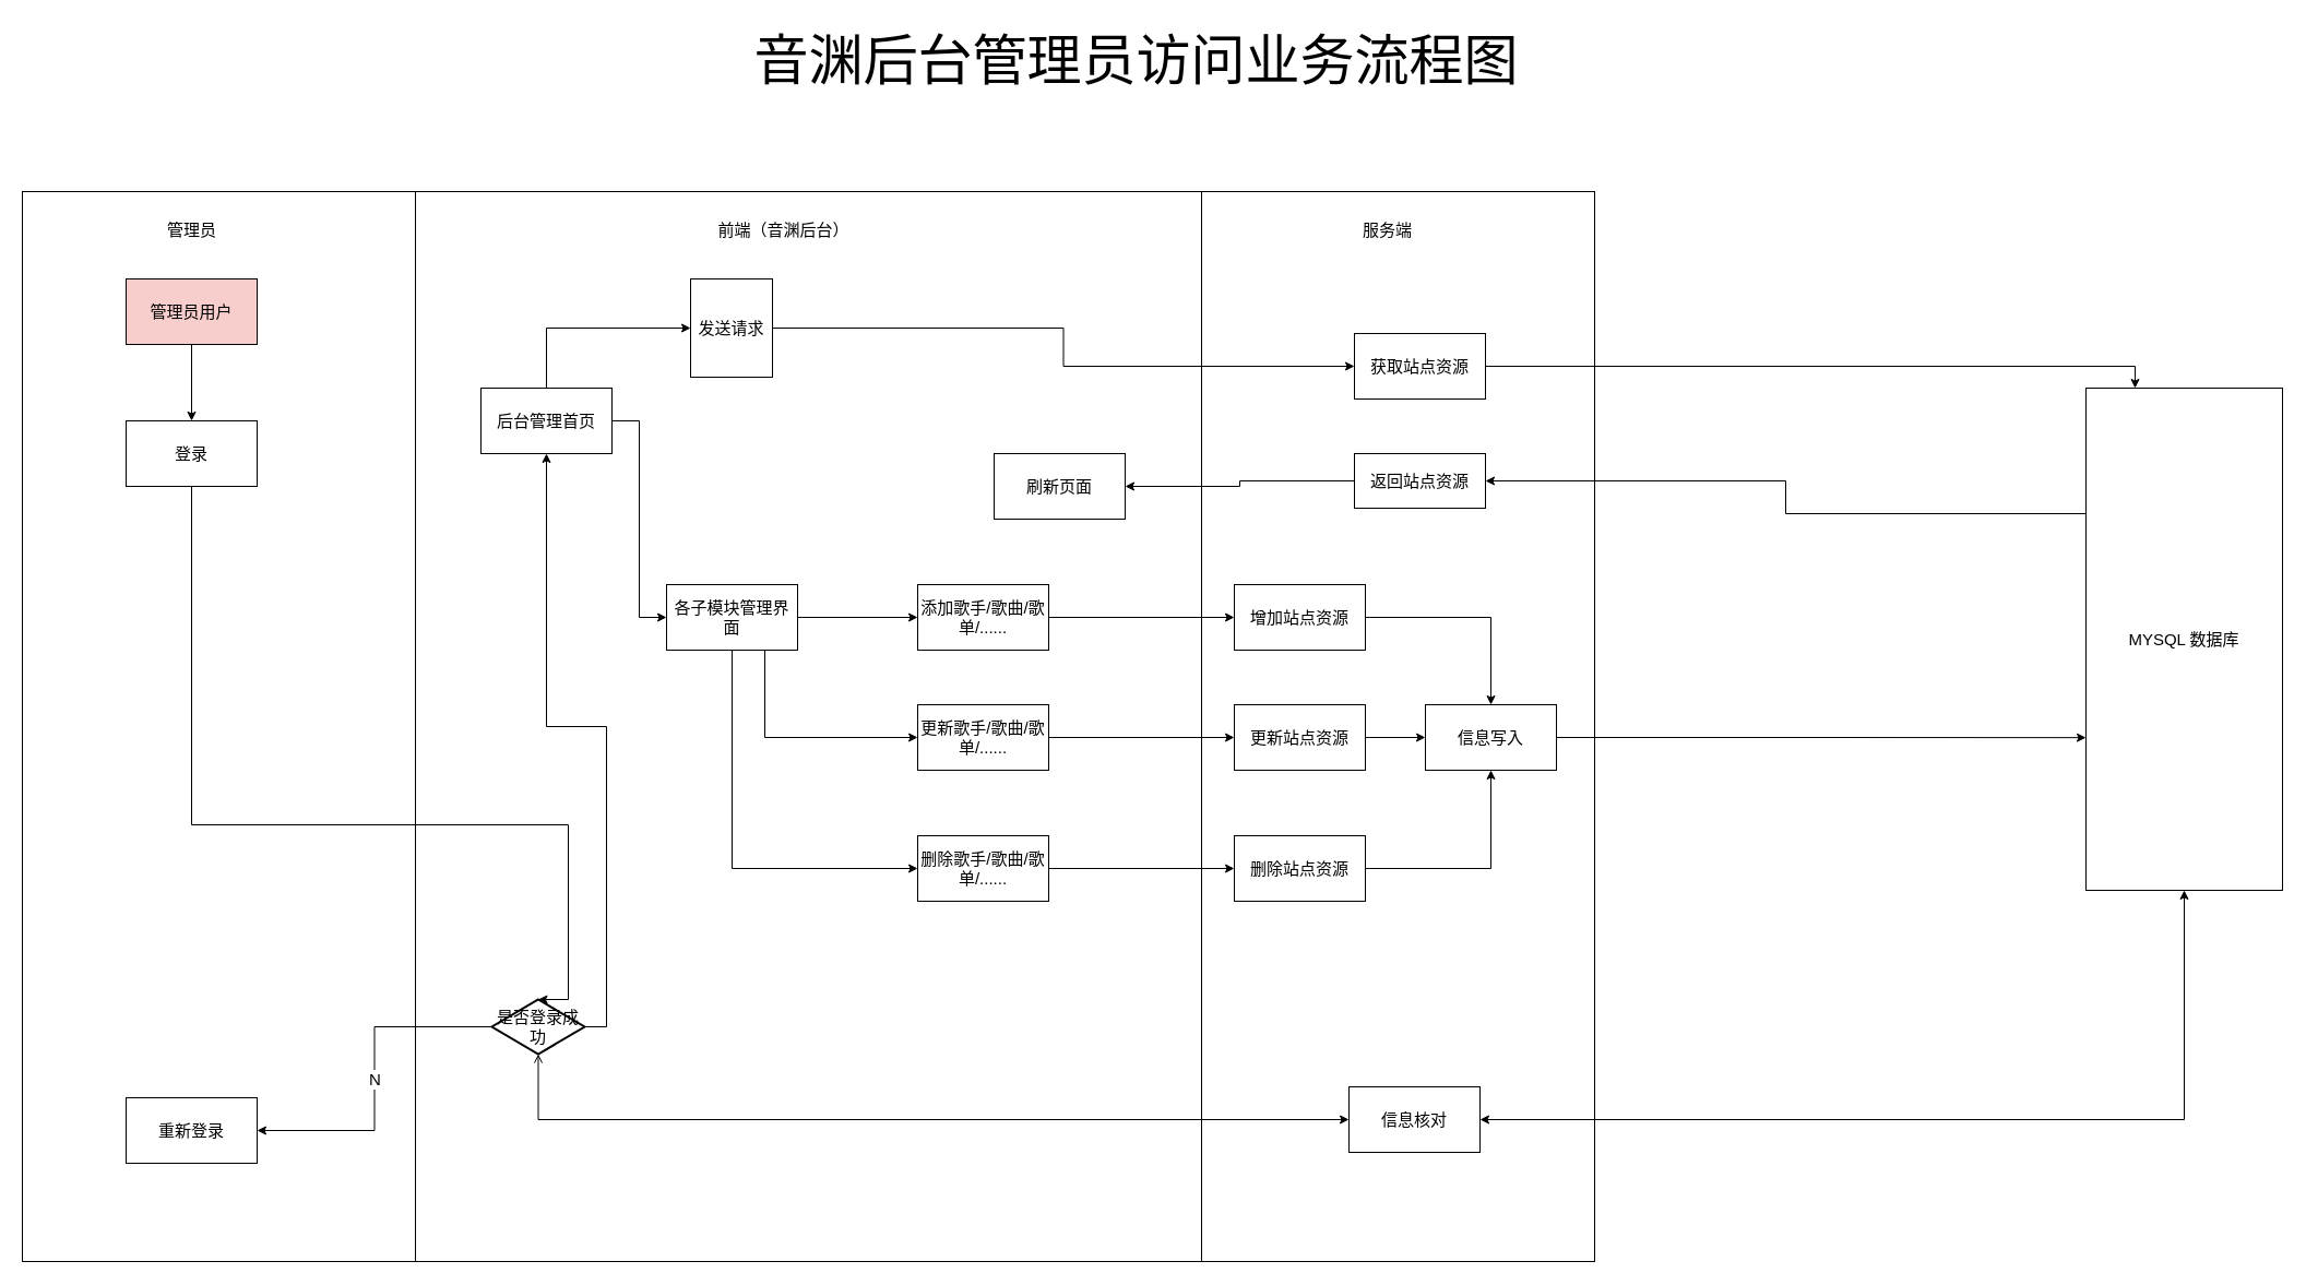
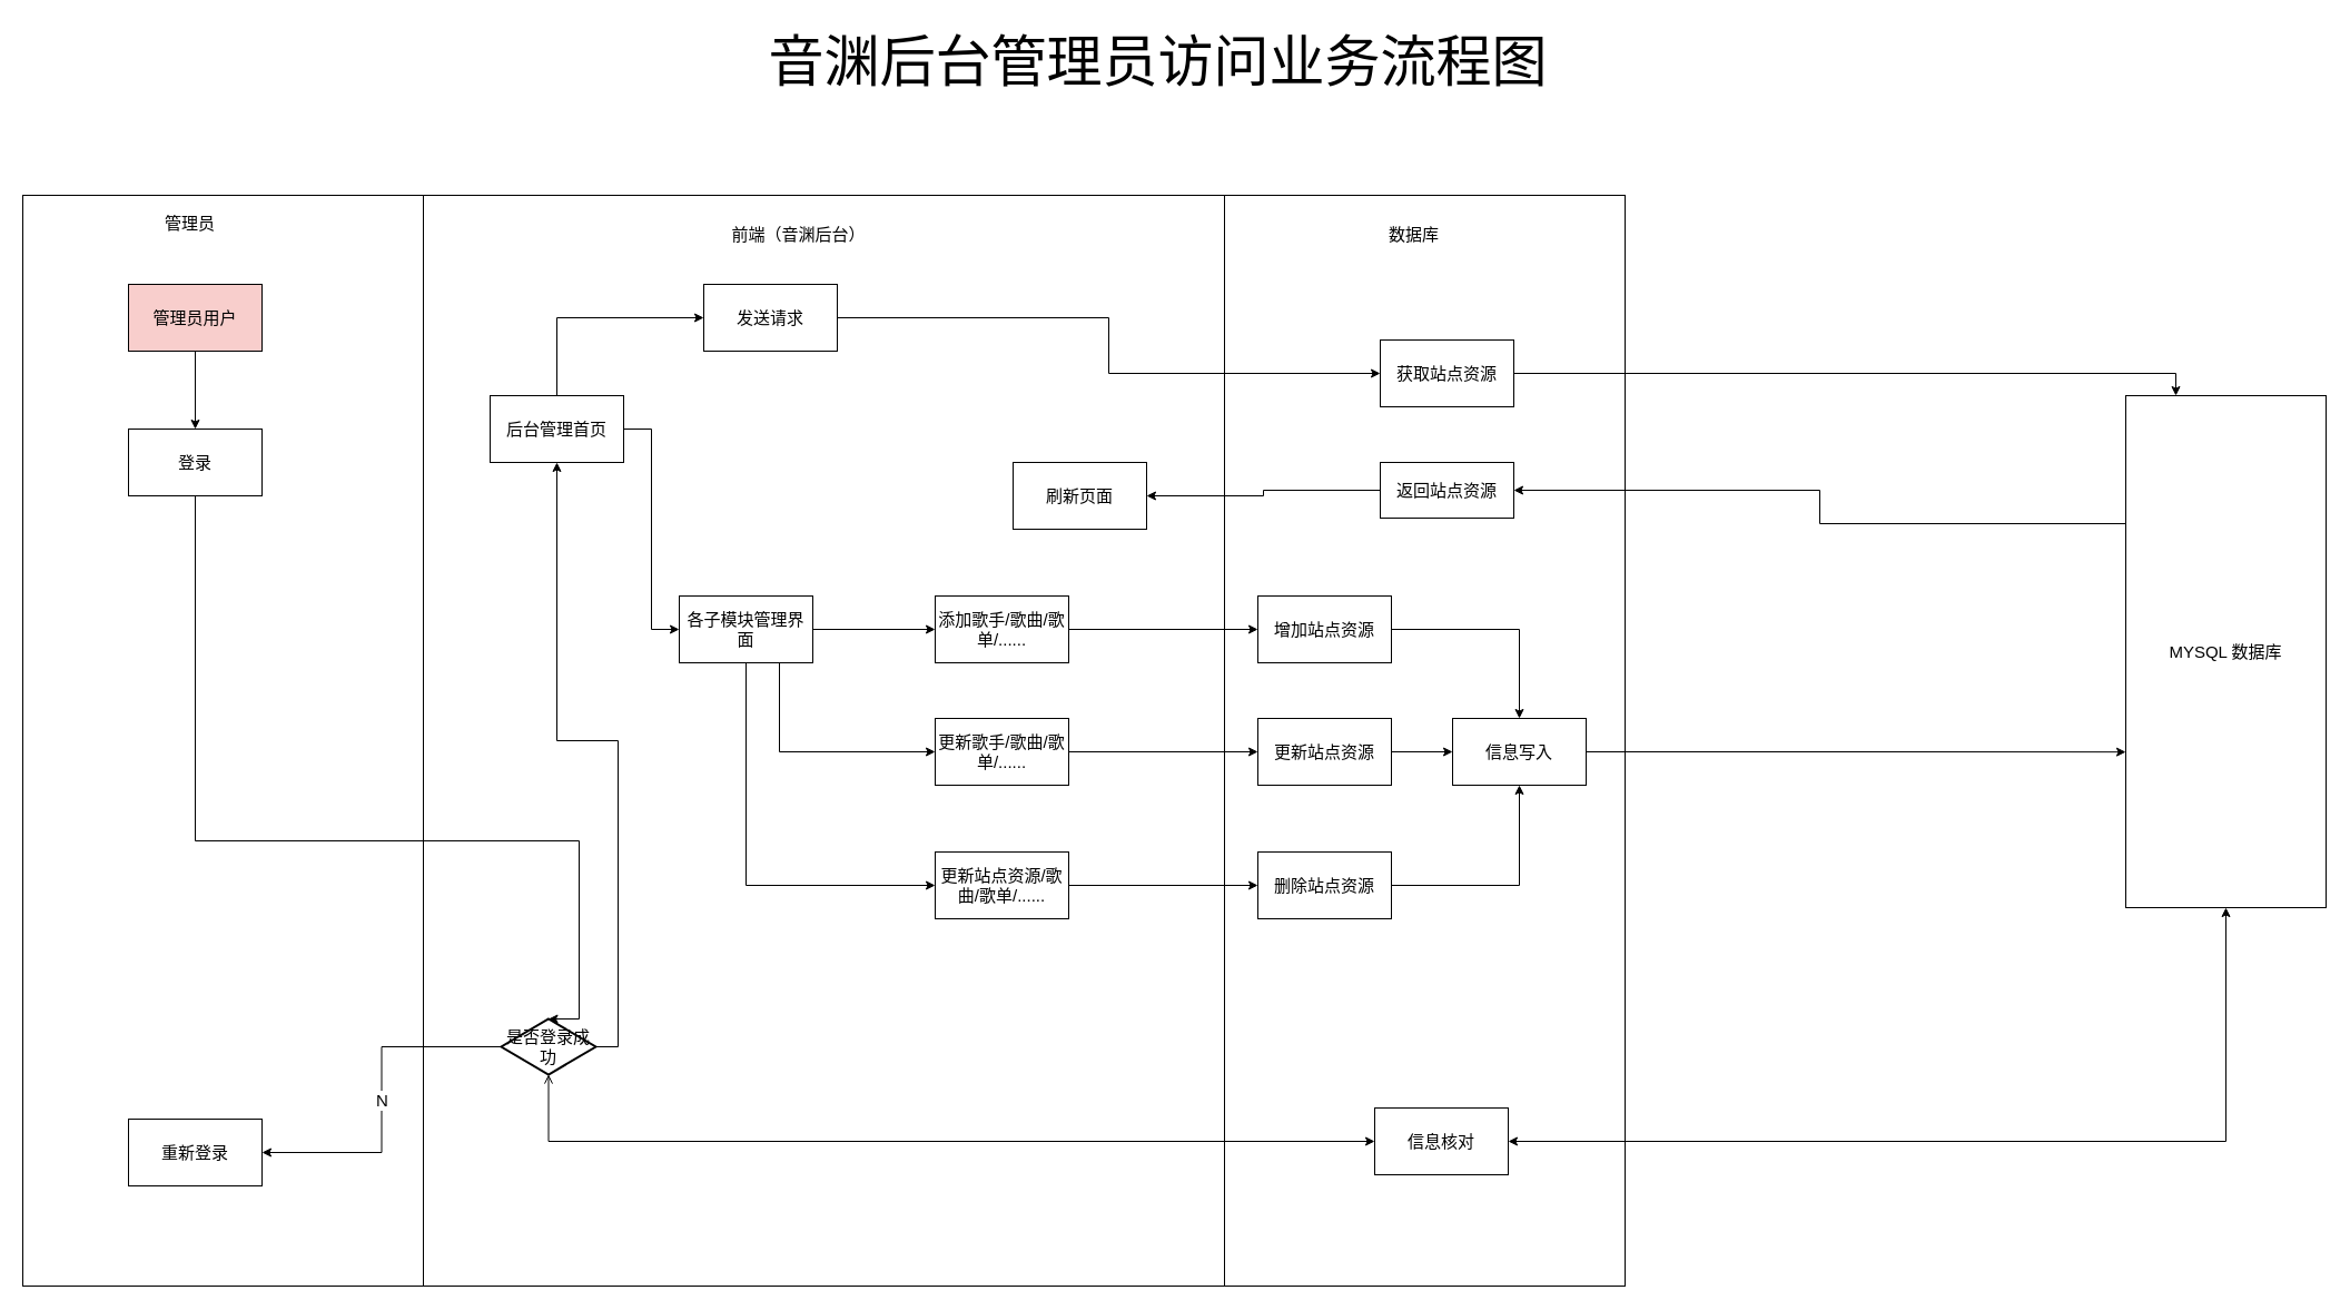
  <mxCell id="0" />
  <mxCell id="1" parent="0" />
  <mxCell id="2" value="" style="rounded=0;whiteSpace=wrap;html=1;fontSize=15;" vertex="1" parent="1"><mxGeometry x="20" y="175" width="1440" height="980" as="geometry" /></mxCell>
  <mxCell id="3" value="" style="endArrow=none;html=1;rounded=0;entryX=0.25;entryY=0;entryDx=0;entryDy=0;exitX=0.25;exitY=1;exitDx=0;exitDy=0;fontSize=15;" edge="1" parent="1" source="2" target="2"><mxGeometry width="50" height="50" relative="1" as="geometry"><mxPoint x="660" y="565" as="sourcePoint" /><mxPoint x="710" y="515" as="targetPoint" /></mxGeometry></mxCell>
  <mxCell id="4" value="" style="endArrow=none;html=1;rounded=0;entryX=0.75;entryY=0;entryDx=0;entryDy=0;exitX=0.75;exitY=1;exitDx=0;exitDy=0;fontSize=15;" edge="1" parent="1" source="2" target="2"><mxGeometry width="50" height="50" relative="1" as="geometry"><mxPoint x="660" y="405" as="sourcePoint" /><mxPoint x="710" y="355" as="targetPoint" /></mxGeometry></mxCell>
- <mxCell id="5" value="管理员" style="text;html=1;resizable=0;autosize=1;align=center;verticalAlign=middle;points=[];fillColor=none;strokeColor=none;rounded=0;fontSize=15;" vertex="1" parent="1"><mxGeometry x="140" y="195" width="70" height="30" as="geometry" /></mxCell>
+ <mxCell id="5" value="管理员" style="text;html=1;resizable=0;autosize=1;align=center;verticalAlign=middle;points=[];fillColor=none;strokeColor=none;rounded=0;fontSize=15;" vertex="1" parent="1"><mxGeometry x="135" y="185" width="70" height="30" as="geometry" /></mxCell>
  <mxCell id="6" value="前端（音渊后台）" style="text;html=1;resizable=0;autosize=1;align=center;verticalAlign=middle;points=[];fillColor=none;strokeColor=none;rounded=0;fontSize=15;" vertex="1" parent="1"><mxGeometry x="647" y="195" width="140" height="30" as="geometry" /></mxCell>
- <mxCell id="7" value="服务端" style="text;html=1;resizable=0;autosize=1;align=center;verticalAlign=middle;points=[];fillColor=none;strokeColor=none;rounded=0;fontSize=15;" vertex="1" parent="1"><mxGeometry x="1235" y="195" width="70" height="30" as="geometry" /></mxCell>
+ <mxCell id="7" value="数据库" style="text;html=1;resizable=0;autosize=1;align=center;verticalAlign=middle;points=[];fillColor=none;strokeColor=none;rounded=0;fontSize=15;" vertex="1" parent="1"><mxGeometry x="1235" y="195" width="70" height="30" as="geometry" /></mxCell>
  <mxCell id="8" style="edgeStyle=orthogonalEdgeStyle;rounded=0;orthogonalLoop=1;jettySize=auto;html=1;exitX=0;exitY=0.25;exitDx=0;exitDy=0;entryX=1;entryY=0.5;entryDx=0;entryDy=0;startArrow=none;startFill=0;fontSize=15;" edge="1" parent="1" source="9" target="30"><mxGeometry relative="1" as="geometry" /></mxCell>
  <mxCell id="9" value="MYSQL 数据库" style="rounded=0;whiteSpace=wrap;html=1;fontSize=15;" vertex="1" parent="1"><mxGeometry x="1910" y="355" width="180" height="460" as="geometry" /></mxCell>
  <mxCell id="10" value="音渊后台管理员访问业务流程图" style="text;html=1;resizable=0;autosize=1;align=center;verticalAlign=middle;points=[];fillColor=none;strokeColor=none;rounded=0;fontSize=50;fontFamily=Helvetica;" vertex="1" parent="1"><mxGeometry x="680" y="20" width="720" height="70" as="geometry" /></mxCell>
  <mxCell id="11" style="edgeStyle=orthogonalEdgeStyle;rounded=0;orthogonalLoop=1;jettySize=auto;html=1;exitX=0.5;exitY=1;exitDx=0;exitDy=0;entryX=0.5;entryY=0;entryDx=0;entryDy=0;startArrow=none;startFill=0;fontSize=15;" edge="1" parent="1" source="12" target="14"><mxGeometry relative="1" as="geometry" /></mxCell>
  <mxCell id="12" value="管理员用户" style="rounded=0;whiteSpace=wrap;html=1;fontSize=15;fillColor=#f8cecc;" vertex="1" parent="1"><mxGeometry x="115" y="255" width="120" height="60" as="geometry" /></mxCell>
  <mxCell id="13" style="edgeStyle=orthogonalEdgeStyle;rounded=0;orthogonalLoop=1;jettySize=auto;html=1;exitX=0.5;exitY=1;exitDx=0;exitDy=0;entryX=0.5;entryY=0;entryDx=0;entryDy=0;entryPerimeter=0;startArrow=none;startFill=0;fontSize=15;" edge="1" parent="1" source="14" target="18"><mxGeometry relative="1" as="geometry"><Array as="points"><mxPoint x="175" y="755" /><mxPoint x="520" y="755" /></Array></mxGeometry></mxCell>
  <mxCell id="14" value="登录" style="rounded=0;whiteSpace=wrap;html=1;fontSize=15;" vertex="1" parent="1"><mxGeometry x="115" y="385" width="120" height="60" as="geometry" /></mxCell>
  <mxCell id="15" value="N" style="edgeStyle=orthogonalEdgeStyle;rounded=0;orthogonalLoop=1;jettySize=auto;html=1;exitX=0;exitY=0.5;exitDx=0;exitDy=0;exitPerimeter=0;entryX=1;entryY=0.5;entryDx=0;entryDy=0;fontSize=15;" edge="1" parent="1" source="18" target="19"><mxGeometry relative="1" as="geometry" /></mxCell>
  <mxCell id="16" style="edgeStyle=orthogonalEdgeStyle;rounded=0;orthogonalLoop=1;jettySize=auto;html=1;exitX=0.5;exitY=1;exitDx=0;exitDy=0;exitPerimeter=0;entryX=0;entryY=0.5;entryDx=0;entryDy=0;startArrow=open;startFill=0;fontSize=15;" edge="1" parent="1" source="18" target="21"><mxGeometry relative="1" as="geometry" /></mxCell>
  <mxCell id="17" style="edgeStyle=orthogonalEdgeStyle;rounded=0;orthogonalLoop=1;jettySize=auto;html=1;exitX=1;exitY=0.5;exitDx=0;exitDy=0;exitPerimeter=0;entryX=0.5;entryY=1;entryDx=0;entryDy=0;startArrow=none;startFill=0;fontSize=15;" edge="1" parent="1" source="18" target="24"><mxGeometry relative="1" as="geometry" /></mxCell>
  <mxCell id="18" value="是否登录成功" style="strokeWidth=2;html=1;shape=mxgraph.flowchart.decision;whiteSpace=wrap;fontSize=15;" vertex="1" parent="1"><mxGeometry x="450" y="915" width="85" height="50" as="geometry" /></mxCell>
  <mxCell id="19" value="重新登录" style="rounded=0;whiteSpace=wrap;html=1;fontSize=15;" vertex="1" parent="1"><mxGeometry x="115" y="1005" width="120" height="60" as="geometry" /></mxCell>
  <mxCell id="20" style="edgeStyle=orthogonalEdgeStyle;rounded=0;orthogonalLoop=1;jettySize=auto;html=1;exitX=1;exitY=0.5;exitDx=0;exitDy=0;entryX=0.5;entryY=1;entryDx=0;entryDy=0;startArrow=classic;startFill=1;fontSize=15;" edge="1" parent="1" source="21" target="9"><mxGeometry relative="1" as="geometry" /></mxCell>
  <mxCell id="21" value="信息核对" style="rounded=0;whiteSpace=wrap;html=1;fontSize=15;" vertex="1" parent="1"><mxGeometry x="1235" y="995" width="120" height="60" as="geometry" /></mxCell>
  <mxCell id="22" style="edgeStyle=orthogonalEdgeStyle;rounded=0;orthogonalLoop=1;jettySize=auto;html=1;exitX=0.5;exitY=0;exitDx=0;exitDy=0;entryX=0;entryY=0.5;entryDx=0;entryDy=0;startArrow=none;startFill=0;fontSize=15;" edge="1" parent="1" source="24" target="26"><mxGeometry relative="1" as="geometry" /></mxCell>
  <mxCell id="23" style="edgeStyle=orthogonalEdgeStyle;rounded=0;orthogonalLoop=1;jettySize=auto;html=1;exitX=1;exitY=0.5;exitDx=0;exitDy=0;entryX=0;entryY=0.5;entryDx=0;entryDy=0;startArrow=none;startFill=0;fontSize=15;" edge="1" parent="1" source="24" target="41"><mxGeometry relative="1" as="geometry" /></mxCell>
  <mxCell id="24" value="后台管理首页" style="rounded=0;whiteSpace=wrap;html=1;fontSize=15;" vertex="1" parent="1"><mxGeometry x="440" y="355" width="120" height="60" as="geometry" /></mxCell>
  <mxCell id="25" style="edgeStyle=orthogonalEdgeStyle;rounded=0;orthogonalLoop=1;jettySize=auto;html=1;exitX=1;exitY=0.5;exitDx=0;exitDy=0;entryX=0;entryY=0.5;entryDx=0;entryDy=0;fontSize=15;" edge="1" parent="1" source="26" target="28"><mxGeometry relative="1" as="geometry" /></mxCell>
- <mxCell id="26" value="发送请求" style="rounded=0;whiteSpace=wrap;html=1;fontSize=15;" vertex="1" parent="1"><mxGeometry x="632" y="255" width="75" height="90" as="geometry" /></mxCell>
+ <mxCell id="26" value="发送请求" style="rounded=0;whiteSpace=wrap;html=1;fontSize=15;" vertex="1" parent="1"><mxGeometry x="632" y="255" width="120" height="60" as="geometry" /></mxCell>
  <mxCell id="27" style="edgeStyle=orthogonalEdgeStyle;rounded=0;orthogonalLoop=1;jettySize=auto;html=1;exitX=1;exitY=0.5;exitDx=0;exitDy=0;entryX=0.25;entryY=0;entryDx=0;entryDy=0;startArrow=none;startFill=0;fontSize=15;" edge="1" parent="1" source="28" target="9"><mxGeometry relative="1" as="geometry" /></mxCell>
  <mxCell id="28" value="获取站点资源" style="rounded=0;whiteSpace=wrap;html=1;fontSize=15;" vertex="1" parent="1"><mxGeometry x="1240" y="305" width="120" height="60" as="geometry" /></mxCell>
  <mxCell id="29" style="edgeStyle=orthogonalEdgeStyle;rounded=0;orthogonalLoop=1;jettySize=auto;html=1;exitX=0;exitY=0.5;exitDx=0;exitDy=0;entryX=1;entryY=0.5;entryDx=0;entryDy=0;startArrow=none;startFill=0;fontSize=15;" edge="1" parent="1" source="30" target="33"><mxGeometry relative="1" as="geometry" /></mxCell>
  <mxCell id="30" value="返回站点资源" style="rounded=0;whiteSpace=wrap;html=1;fontSize=15;" vertex="1" parent="1"><mxGeometry x="1240" y="415" width="120" height="50" as="geometry" /></mxCell>
  <mxCell id="31" style="edgeStyle=orthogonalEdgeStyle;rounded=0;orthogonalLoop=1;jettySize=auto;html=1;exitX=1;exitY=0.5;exitDx=0;exitDy=0;entryX=0.5;entryY=0;entryDx=0;entryDy=0;fontSize=15;startArrow=none;startFill=0;" edge="1" parent="1" source="32" target="49"><mxGeometry relative="1" as="geometry" /></mxCell>
  <mxCell id="32" value="增加站点资源" style="rounded=0;whiteSpace=wrap;html=1;fontSize=15;" vertex="1" parent="1"><mxGeometry x="1130" y="535" width="120" height="60" as="geometry" /></mxCell>
  <mxCell id="33" value="刷新页面" style="rounded=0;whiteSpace=wrap;html=1;fontSize=15;" vertex="1" parent="1"><mxGeometry x="910" y="415" width="120" height="60" as="geometry" /></mxCell>
  <mxCell id="34" style="edgeStyle=orthogonalEdgeStyle;rounded=0;orthogonalLoop=1;jettySize=auto;html=1;exitX=1;exitY=0.5;exitDx=0;exitDy=0;entryX=0;entryY=0.5;entryDx=0;entryDy=0;fontSize=15;startArrow=none;startFill=0;" edge="1" parent="1" source="35" target="49"><mxGeometry relative="1" as="geometry" /></mxCell>
  <mxCell id="35" value="更新站点资源" style="rounded=0;whiteSpace=wrap;html=1;fontSize=15;" vertex="1" parent="1"><mxGeometry x="1130" y="645" width="120" height="60" as="geometry" /></mxCell>
  <mxCell id="36" style="edgeStyle=orthogonalEdgeStyle;rounded=0;orthogonalLoop=1;jettySize=auto;html=1;exitX=1;exitY=0.5;exitDx=0;exitDy=0;entryX=0.5;entryY=1;entryDx=0;entryDy=0;fontSize=15;startArrow=none;startFill=0;" edge="1" parent="1" source="37" target="49"><mxGeometry relative="1" as="geometry" /></mxCell>
  <mxCell id="37" value="删除站点资源" style="rounded=0;whiteSpace=wrap;html=1;fontSize=15;" vertex="1" parent="1"><mxGeometry x="1130" y="765" width="120" height="60" as="geometry" /></mxCell>
  <mxCell id="38" style="edgeStyle=orthogonalEdgeStyle;rounded=0;orthogonalLoop=1;jettySize=auto;html=1;exitX=1;exitY=0.5;exitDx=0;exitDy=0;entryX=0;entryY=0.5;entryDx=0;entryDy=0;startArrow=none;startFill=0;fontSize=15;" edge="1" parent="1" source="41" target="43"><mxGeometry relative="1" as="geometry" /></mxCell>
  <mxCell id="39" style="edgeStyle=orthogonalEdgeStyle;rounded=0;orthogonalLoop=1;jettySize=auto;html=1;exitX=0.5;exitY=1;exitDx=0;exitDy=0;entryX=0;entryY=0.5;entryDx=0;entryDy=0;startArrow=none;startFill=0;fontSize=15;" edge="1" parent="1" source="41" target="47"><mxGeometry relative="1" as="geometry" /></mxCell>
  <mxCell id="40" style="edgeStyle=orthogonalEdgeStyle;rounded=0;orthogonalLoop=1;jettySize=auto;html=1;exitX=0.75;exitY=1;exitDx=0;exitDy=0;entryX=0;entryY=0.5;entryDx=0;entryDy=0;startArrow=none;startFill=0;fontSize=15;" edge="1" parent="1" source="41" target="45"><mxGeometry relative="1" as="geometry" /></mxCell>
  <mxCell id="41" value="各子模块管理界面" style="rounded=0;whiteSpace=wrap;html=1;fontSize=15;" vertex="1" parent="1"><mxGeometry x="610" y="535" width="120" height="60" as="geometry" /></mxCell>
  <mxCell id="42" style="edgeStyle=orthogonalEdgeStyle;rounded=0;orthogonalLoop=1;jettySize=auto;html=1;exitX=1;exitY=0.5;exitDx=0;exitDy=0;entryX=0;entryY=0.5;entryDx=0;entryDy=0;startArrow=none;startFill=0;fontSize=15;" edge="1" parent="1" source="43" target="32"><mxGeometry relative="1" as="geometry" /></mxCell>
  <mxCell id="43" value="添加歌手/歌曲/歌单/......" style="rounded=0;whiteSpace=wrap;html=1;fontSize=15;" vertex="1" parent="1"><mxGeometry x="840" y="535" width="120" height="60" as="geometry" /></mxCell>
  <mxCell id="44" style="edgeStyle=orthogonalEdgeStyle;rounded=0;orthogonalLoop=1;jettySize=auto;html=1;exitX=1;exitY=0.5;exitDx=0;exitDy=0;entryX=0;entryY=0.5;entryDx=0;entryDy=0;startArrow=none;startFill=0;fontSize=15;" edge="1" parent="1" source="45" target="35"><mxGeometry relative="1" as="geometry" /></mxCell>
  <mxCell id="45" value="更新歌手/歌曲/歌单/......" style="rounded=0;whiteSpace=wrap;html=1;fontSize=15;" vertex="1" parent="1"><mxGeometry x="840" y="645" width="120" height="60" as="geometry" /></mxCell>
  <mxCell id="46" style="edgeStyle=orthogonalEdgeStyle;rounded=0;orthogonalLoop=1;jettySize=auto;html=1;exitX=1;exitY=0.5;exitDx=0;exitDy=0;entryX=0;entryY=0.5;entryDx=0;entryDy=0;startArrow=none;startFill=0;fontSize=15;" edge="1" parent="1" source="47" target="37"><mxGeometry relative="1" as="geometry" /></mxCell>
- <mxCell id="47" value="删除歌手/歌曲/歌单/......" style="rounded=0;whiteSpace=wrap;html=1;fontSize=15;" vertex="1" parent="1"><mxGeometry x="840" y="765" width="120" height="60" as="geometry" /></mxCell>
+ <mxCell id="47" value="更新站点资源/歌曲/歌单/......" style="rounded=0;whiteSpace=wrap;html=1;fontSize=15;" vertex="1" parent="1"><mxGeometry x="840" y="765" width="120" height="60" as="geometry" /></mxCell>
  <mxCell id="48" style="edgeStyle=orthogonalEdgeStyle;rounded=0;orthogonalLoop=1;jettySize=auto;html=1;exitX=1;exitY=0.5;exitDx=0;exitDy=0;entryX=0;entryY=0.696;entryDx=0;entryDy=0;entryPerimeter=0;fontSize=15;startArrow=none;startFill=0;" edge="1" parent="1" source="49" target="9"><mxGeometry relative="1" as="geometry" /></mxCell>
  <mxCell id="49" value="信息写入" style="rounded=0;whiteSpace=wrap;html=1;fontSize=15;" vertex="1" parent="1"><mxGeometry x="1305" y="645" width="120" height="60" as="geometry" /></mxCell>
